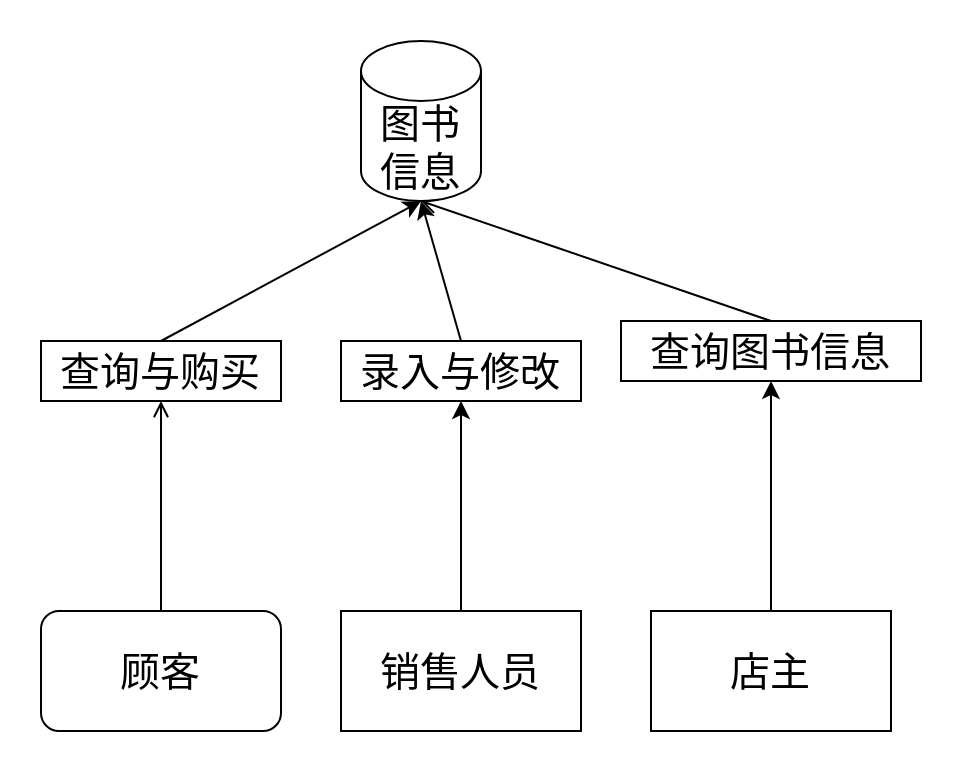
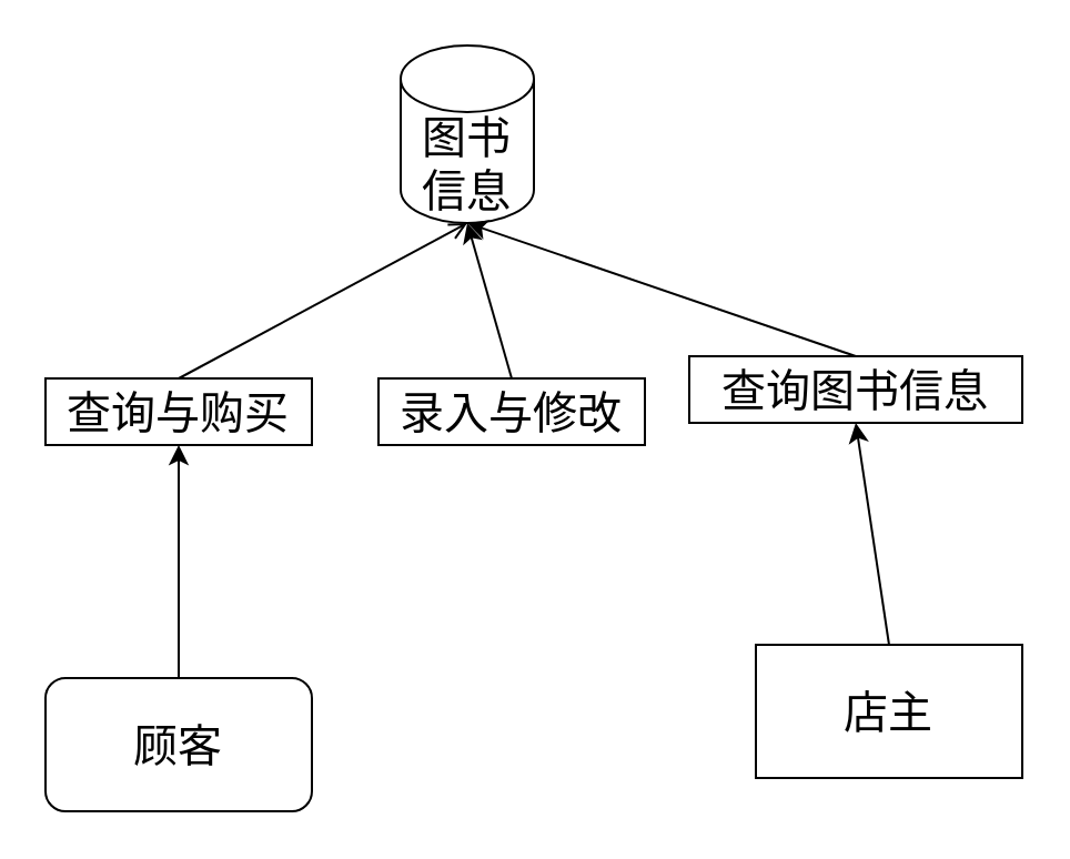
  <mxCell id="0" />
  <mxCell id="1" parent="0" />
  <mxCell id="2" value="图书信息" style="shape=cylinder3;whiteSpace=wrap;html=1;boundedLbl=1;backgroundOutline=1;size=15;fontSize=20;" vertex="1" parent="1"><mxGeometry x="180" y="20" width="60" height="80" as="geometry" /></mxCell>
  <mxCell id="3" style="edgeStyle=none;html=1;exitX=0.5;exitY=0;exitDx=0;exitDy=0;entryX=0.5;entryY=1;entryDx=0;entryDy=0;" edge="1" parent="1" source="4" target="14"><mxGeometry relative="1" as="geometry" /></mxCell>
- <mxCell id="4" value="店主" style="whiteSpace=wrap;html=1;fontSize=20;" vertex="1" parent="1"><mxGeometry x="325" y="305" width="120" height="60" as="geometry" /></mxCell>
- <mxCell id="5" style="edgeStyle=none;html=1;exitX=0.5;exitY=0;exitDx=0;exitDy=0;entryX=0.5;entryY=1;entryDx=0;entryDy=0;" edge="1" parent="1" source="6" target="12"><mxGeometry relative="1" as="geometry" /></mxCell>
- <mxCell id="6" value="销售人员" style="whiteSpace=wrap;html=1;fontSize=20;" vertex="1" parent="1"><mxGeometry x="170" y="305" width="120" height="60" as="geometry" /></mxCell>
- <mxCell id="7" style="edgeStyle=none;html=1;exitX=0.5;exitY=0;exitDx=0;exitDy=0;entryX=0.5;entryY=1;entryDx=0;entryDy=0;endArrow=open;" edge="1" parent="1" source="8" target="10"><mxGeometry relative="1" as="geometry" /></mxCell>
+ <mxCell id="4" value="店主" style="whiteSpace=wrap;html=1;fontSize=20;" vertex="1" parent="1"><mxGeometry x="340" y="290" width="120" height="60" as="geometry" /></mxCell>
+ <mxCell id="7" style="edgeStyle=none;html=1;exitX=0.5;exitY=0;exitDx=0;exitDy=0;entryX=0.5;entryY=1;entryDx=0;entryDy=0;" edge="1" parent="1" source="8" target="10"><mxGeometry relative="1" as="geometry" /></mxCell>
  <mxCell id="8" value="顾客" style="whiteSpace=wrap;html=1;fontSize=20;rounded=1;" vertex="1" parent="1"><mxGeometry x="20" y="305" width="120" height="60" as="geometry" /></mxCell>
- <mxCell id="9" style="edgeStyle=none;html=1;exitX=0.5;exitY=0;exitDx=0;exitDy=0;entryX=0.5;entryY=1;entryDx=0;entryDy=0;entryPerimeter=0;" edge="1" parent="1" source="10" target="2"><mxGeometry relative="1" as="geometry" /></mxCell>
+ <mxCell id="9" style="edgeStyle=none;html=1;exitX=0.5;exitY=0;exitDx=0;exitDy=0;entryX=0.5;entryY=1;entryDx=0;entryDy=0;entryPerimeter=0;endArrow=open;" edge="1" parent="1" source="10" target="2"><mxGeometry relative="1" as="geometry" /></mxCell>
  <mxCell id="10" value="查询与购买" style="whiteSpace=wrap;html=1;fontSize=20;" vertex="1" parent="1"><mxGeometry x="20" y="170" width="120" height="30" as="geometry" /></mxCell>
  <mxCell id="11" style="edgeStyle=none;html=1;exitX=0.5;exitY=0;exitDx=0;exitDy=0;" edge="1" parent="1" source="12"><mxGeometry relative="1" as="geometry"><mxPoint x="210" y="100" as="targetPoint" /></mxGeometry></mxCell>
  <mxCell id="12" value="录入与修改" style="whiteSpace=wrap;html=1;fontSize=20;" vertex="1" parent="1"><mxGeometry x="170" y="170" width="120" height="30" as="geometry" /></mxCell>
- <mxCell id="13" style="edgeStyle=none;html=1;exitX=0.5;exitY=0;exitDx=0;exitDy=0;entryX=0.5;entryY=1;entryDx=0;entryDy=0;entryPerimeter=0;endArrow=open;" edge="1" parent="1" source="14" target="2"><mxGeometry relative="1" as="geometry" /></mxCell>
+ <mxCell id="13" style="edgeStyle=none;html=1;exitX=0.5;exitY=0;exitDx=0;exitDy=0;entryX=0.5;entryY=1;entryDx=0;entryDy=0;entryPerimeter=0;" edge="1" parent="1" source="14" target="2"><mxGeometry relative="1" as="geometry" /></mxCell>
  <mxCell id="14" value="查询图书信息" style="whiteSpace=wrap;html=1;fontSize=20;" vertex="1" parent="1"><mxGeometry x="310" y="160" width="150" height="30" as="geometry" /></mxCell>
